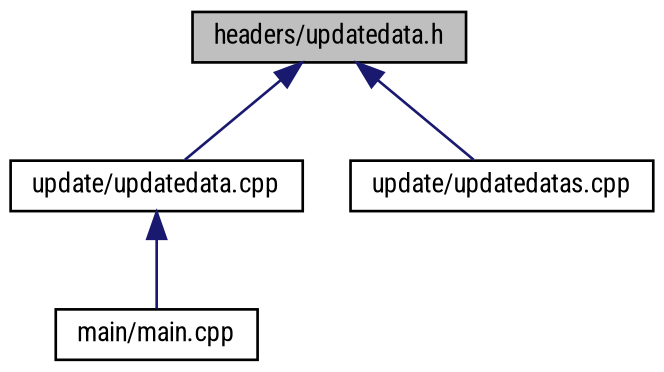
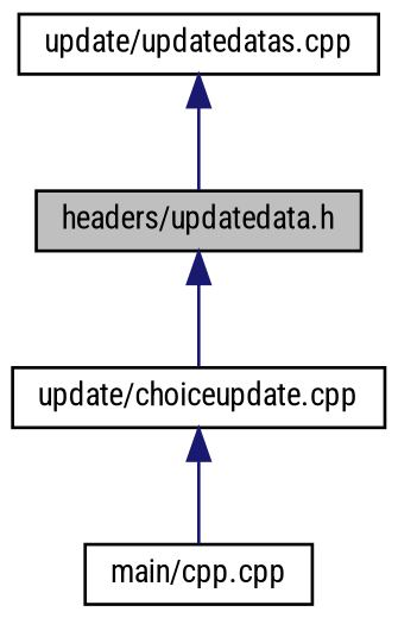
  digraph {
    fontname="Roboto Condensed"
    node [color=black fillcolor=white fontname="Roboto Condensed" fontsize=10 shape=record style=filled]
    edge [color=midnightblue dir=back fontname="Roboto Condensed" fontsize=10 labelfontname=Helvetica labelfontsize=10 style=solid]
    n1 [fillcolor=grey75 fontcolor=black height=0.2 label="headers/updatedata.h" width=0.4]
-   n2 [height=0.2 label="update/updatedata.cpp" width=0.4]
+   n2 [height=0.2 label="update/choiceupdate.cpp" width=0.4]
    n3 [height=0.2 label="update/updatedatas.cpp" width=0.4]
-   n4 [height=0.2 label="main/main.cpp" width=0.4]
+   n4 [height=0.2 label="main/cpp.cpp" width=0.4]
    n1 -> n2
-   n1 -> n3
+   n3 -> n1
    n2 -> n4
  }
